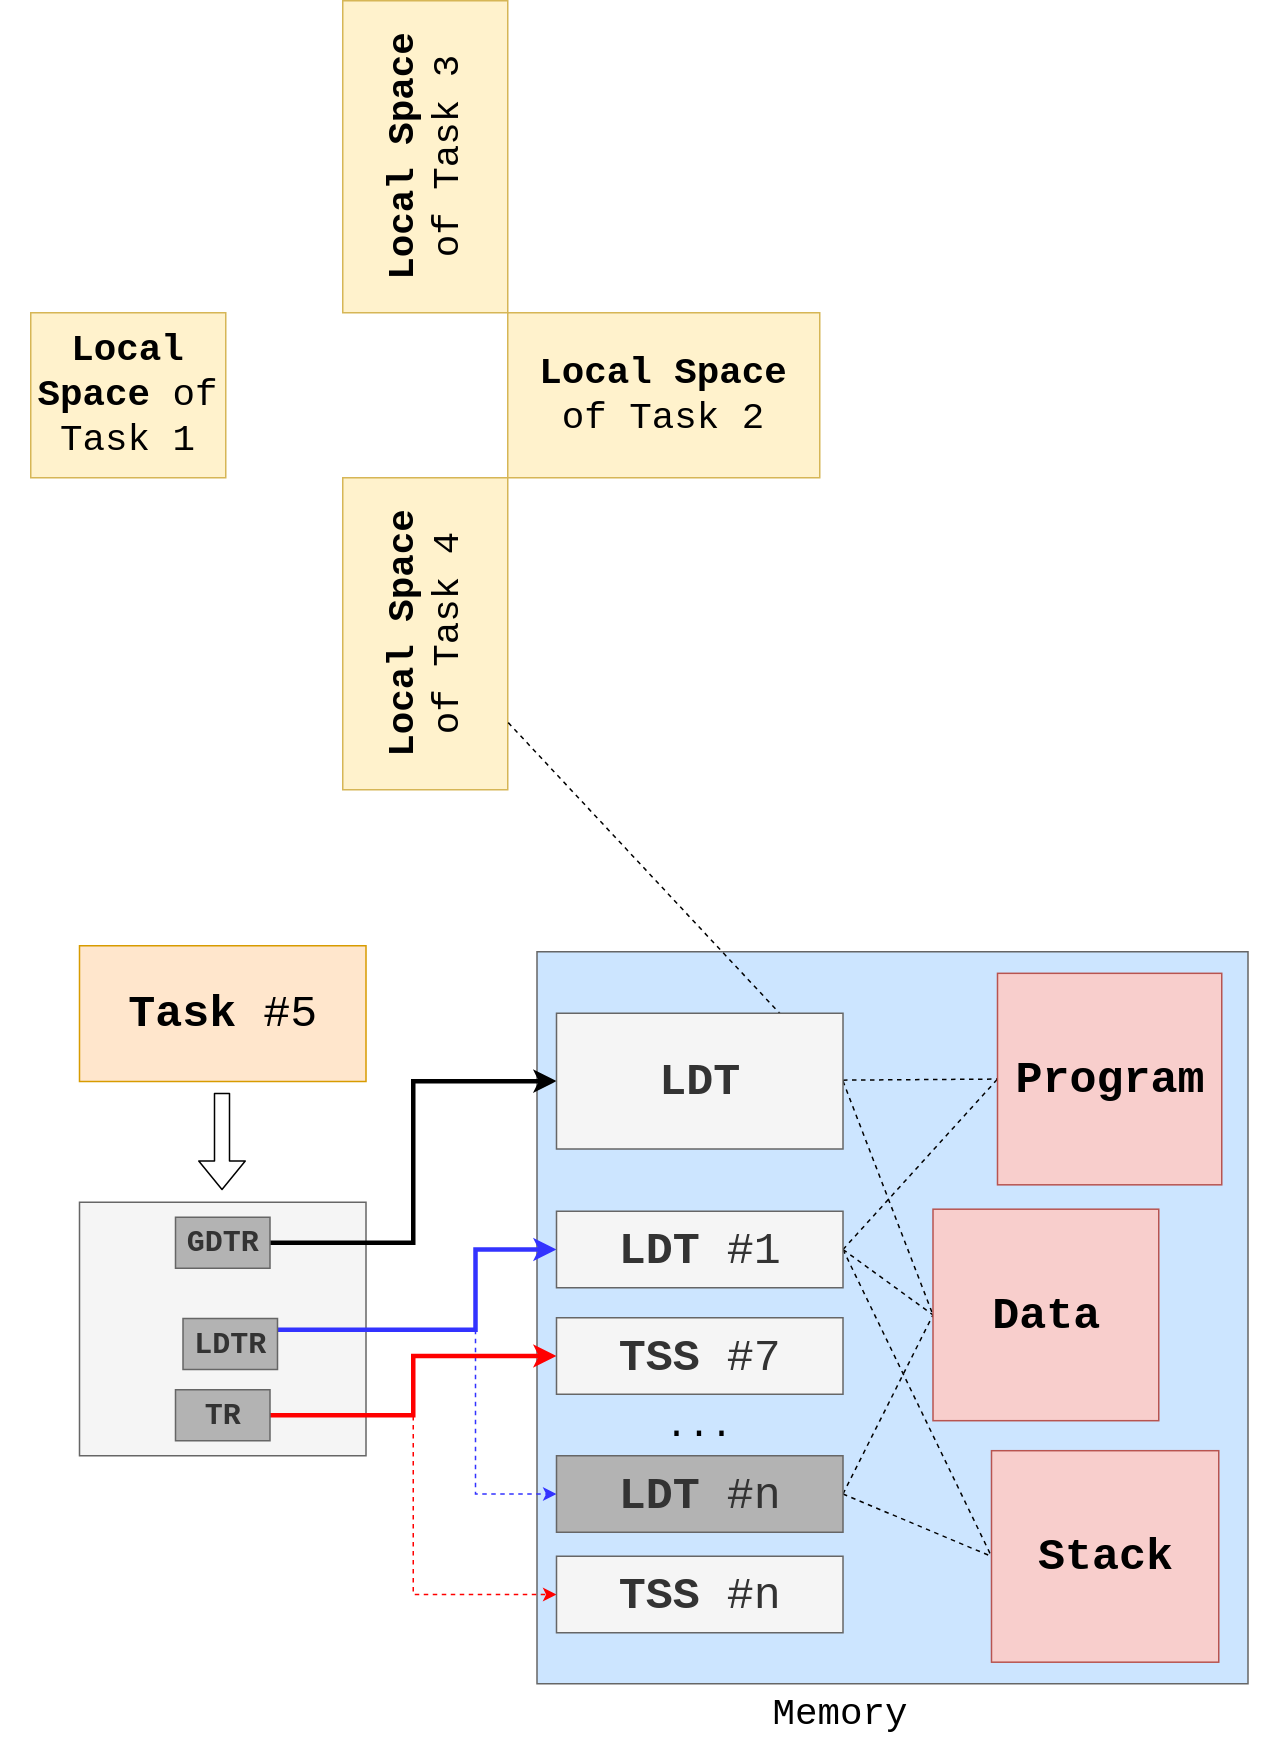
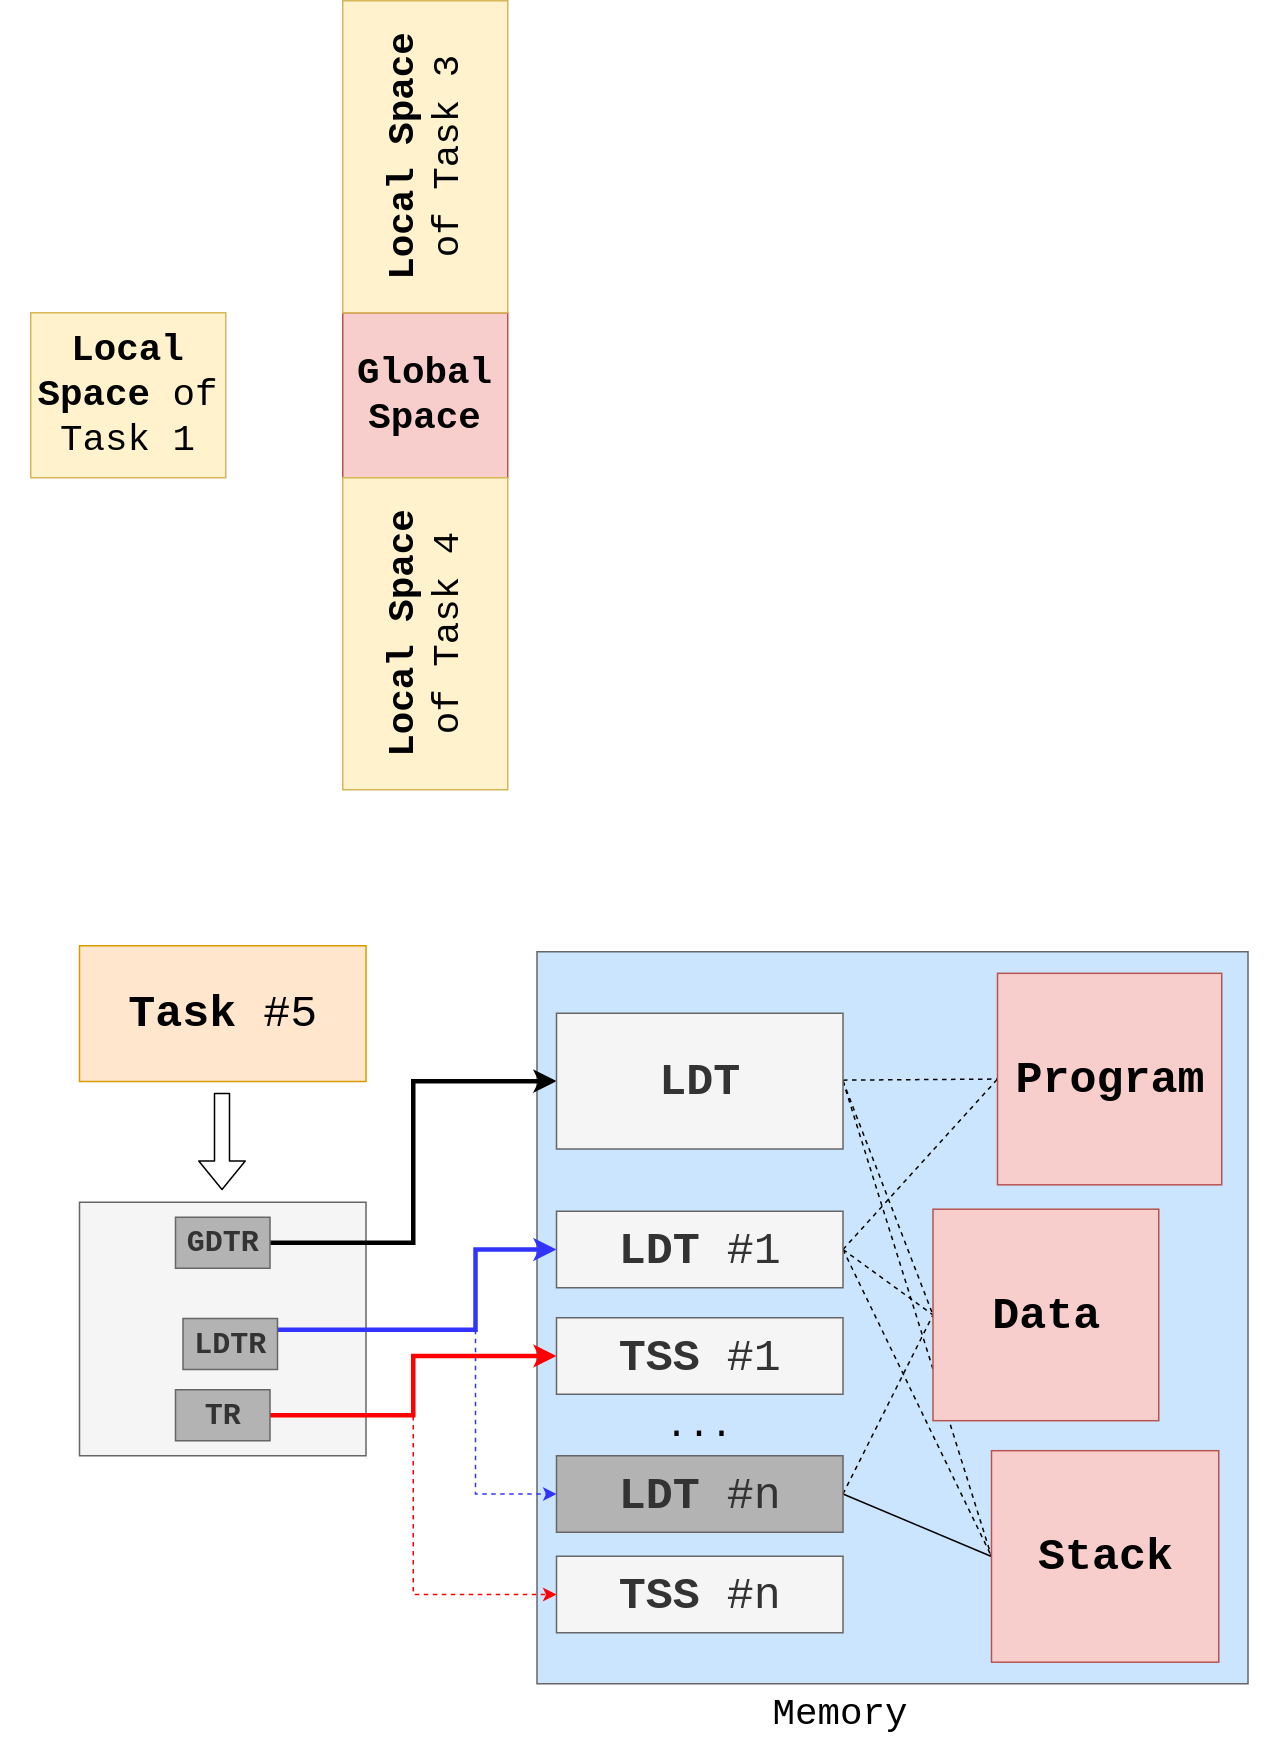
  <mxCell id="0" />
  <mxCell id="1" parent="0" />
  <mxCell id="2" value="" style="rounded=0;whiteSpace=wrap;html=1;strokeColor=#666666;fontColor=#333333;fillColor=#CCE5FF;" vertex="1" parent="1"><mxGeometry x="357.5" y="605" width="474" height="488" as="geometry" /></mxCell>
  <mxCell id="3" value="&lt;span style=&quot;font-family: &amp;#34;courier new&amp;#34; ; font-size: 25px&quot;&gt;&lt;b&gt;Local Space&lt;/b&gt; of Task 1&lt;/span&gt;" style="rounded=0;whiteSpace=wrap;html=1;fillColor=#fff2cc;strokeColor=#d6b656;" vertex="1" parent="1"><mxGeometry x="20" y="179" width="130" height="110" as="geometry" /></mxCell>
- <mxCell id="5" value="&lt;span style=&quot;font-family: &amp;#34;courier new&amp;#34; ; font-size: 25px&quot;&gt;&lt;b&gt;Local Space&lt;/b&gt; of Task 2&lt;/span&gt;" style="rounded=0;whiteSpace=wrap;html=1;fillColor=#fff2cc;strokeColor=#d6b656;" vertex="1" parent="1"><mxGeometry x="338" y="179" width="208" height="110" as="geometry" /></mxCell>
+ <mxCell id="4" value="&lt;font face=&quot;Courier New&quot; style=&quot;font-size: 25px&quot;&gt;&lt;b&gt;Global Space&lt;/b&gt;&lt;/font&gt;" style="rounded=0;whiteSpace=wrap;html=1;fillColor=#f8cecc;strokeColor=#b85450;" vertex="1" parent="1"><mxGeometry x="228" y="179" width="110" height="110" as="geometry" /></mxCell>
  <mxCell id="6" value="&lt;span style=&quot;font-family: &amp;#34;courier new&amp;#34; ; font-size: 25px&quot;&gt;&lt;b&gt;Local Space&lt;/b&gt; of Task 3&lt;/span&gt;" style="rounded=0;whiteSpace=wrap;html=1;rotation=-90;fillColor=#fff2cc;strokeColor=#d6b656;" vertex="1" parent="1"><mxGeometry x="179" y="20" width="208" height="110" as="geometry" /></mxCell>
  <mxCell id="7" value="&lt;span style=&quot;font-family: &amp;#34;courier new&amp;#34; ; font-size: 25px&quot;&gt;&lt;b&gt;Local Space&lt;/b&gt; of Task 4&lt;/span&gt;" style="rounded=0;whiteSpace=wrap;html=1;rotation=-90;fillColor=#fff2cc;strokeColor=#d6b656;" vertex="1" parent="1"><mxGeometry x="179" y="338" width="208" height="110" as="geometry" /></mxCell>
  <mxCell id="8" value="" style="rounded=0;whiteSpace=wrap;html=1;fillColor=#f5f5f5;strokeColor=#666666;fontColor=#333333;" vertex="1" parent="1"><mxGeometry x="52.5" y="772" width="191" height="169" as="geometry" /></mxCell>
  <mxCell id="9" style="edgeStyle=orthogonalEdgeStyle;rounded=0;orthogonalLoop=1;jettySize=auto;html=1;entryX=0;entryY=0.5;entryDx=0;entryDy=0;strokeWidth=3;" edge="1" parent="1" source="10" target="20"><mxGeometry relative="1" as="geometry" /></mxCell>
  <mxCell id="10" value="&lt;font face=&quot;Courier New&quot; style=&quot;font-size: 20px&quot;&gt;&lt;b&gt;GDTR&lt;/b&gt;&lt;/font&gt;" style="rounded=0;whiteSpace=wrap;html=1;strokeColor=#666666;fontColor=#333333;fillColor=#B3B3B3;" vertex="1" parent="1"><mxGeometry x="116.5" y="782" width="63" height="34" as="geometry" /></mxCell>
  <mxCell id="11" style="edgeStyle=orthogonalEdgeStyle;rounded=0;orthogonalLoop=1;jettySize=auto;html=1;entryX=0;entryY=0.5;entryDx=0;entryDy=0;strokeColor=#3333FF;strokeWidth=3;" edge="1" parent="1" source="13" target="24"><mxGeometry relative="1" as="geometry"><Array as="points"><mxPoint x="316.5" y="857" /><mxPoint x="316.5" y="804" /></Array></mxGeometry></mxCell>
  <mxCell id="12" style="edgeStyle=orthogonalEdgeStyle;rounded=0;orthogonalLoop=1;jettySize=auto;html=1;entryX=0;entryY=0.5;entryDx=0;entryDy=0;strokeColor=#3333FF;dashed=1;" edge="1" parent="1" source="13" target="28"><mxGeometry relative="1" as="geometry"><Array as="points"><mxPoint x="316.5" y="857" /><mxPoint x="316.5" y="967" /></Array></mxGeometry></mxCell>
  <mxCell id="13" value="&lt;font face=&quot;Courier New&quot;&gt;&lt;span style=&quot;font-size: 20px&quot;&gt;&lt;b&gt;LDTR&lt;/b&gt;&lt;/span&gt;&lt;/font&gt;" style="rounded=0;whiteSpace=wrap;html=1;strokeColor=#666666;fontColor=#333333;fillColor=#B3B3B3;" vertex="1" parent="1"><mxGeometry x="121.5" y="849.5" width="63" height="34" as="geometry" /></mxCell>
  <mxCell id="14" style="edgeStyle=orthogonalEdgeStyle;rounded=0;orthogonalLoop=1;jettySize=auto;html=1;entryX=0;entryY=0.5;entryDx=0;entryDy=0;strokeColor=#FF0000;strokeWidth=3;" edge="1" parent="1" source="16" target="25"><mxGeometry relative="1" as="geometry" /></mxCell>
  <mxCell id="15" style="edgeStyle=orthogonalEdgeStyle;rounded=0;orthogonalLoop=1;jettySize=auto;html=1;entryX=0;entryY=0.5;entryDx=0;entryDy=0;strokeColor=#FF0000;dashed=1;" edge="1" parent="1" source="16" target="29"><mxGeometry relative="1" as="geometry" /></mxCell>
  <mxCell id="16" value="&lt;font face=&quot;Courier New&quot;&gt;&lt;span style=&quot;font-size: 20px&quot;&gt;&lt;b&gt;TR&lt;/b&gt;&lt;/span&gt;&lt;/font&gt;" style="rounded=0;whiteSpace=wrap;html=1;strokeColor=#666666;fontColor=#333333;fillColor=#B3B3B3;" vertex="1" parent="1"><mxGeometry x="116.5" y="897" width="63" height="34" as="geometry" /></mxCell>
  <mxCell id="17" style="rounded=0;orthogonalLoop=1;jettySize=auto;html=1;entryX=0;entryY=0.5;entryDx=0;entryDy=0;dashed=1;endArrow=none;endFill=0;" edge="1" parent="1" source="20" target="30"><mxGeometry relative="1" as="geometry" /></mxCell>
  <mxCell id="18" style="edgeStyle=none;rounded=0;orthogonalLoop=1;jettySize=auto;html=1;entryX=0;entryY=0.5;entryDx=0;entryDy=0;strokeColor=#000000;exitX=1;exitY=0.5;exitDx=0;exitDy=0;dashed=1;endArrow=none;endFill=0;" edge="1" parent="1" source="20" target="31"><mxGeometry relative="1" as="geometry" /></mxCell>
- <mxCell id="19" style="edgeStyle=none;rounded=0;orthogonalLoop=1;jettySize=auto;html=1;strokeColor=#000000;exitX=1;exitY=0.5;exitDx=0;exitDy=0;dashed=1;endArrow=none;endFill=0;" edge="1" parent="1" source="20" target="7"><mxGeometry relative="1" as="geometry" /></mxCell>
+ <mxCell id="19" style="edgeStyle=none;rounded=0;orthogonalLoop=1;jettySize=auto;html=1;entryX=0;entryY=0.5;entryDx=0;entryDy=0;strokeColor=#000000;exitX=1;exitY=0.5;exitDx=0;exitDy=0;dashed=1;endArrow=none;endFill=0;" edge="1" parent="1" source="20" target="32"><mxGeometry relative="1" as="geometry" /></mxCell>
  <mxCell id="20" value="&lt;font face=&quot;Courier New&quot; size=&quot;1&quot;&gt;&lt;b style=&quot;font-size: 30px&quot;&gt;LDT&lt;/b&gt;&lt;/font&gt;" style="rounded=0;whiteSpace=wrap;html=1;fillColor=#f5f5f5;strokeColor=#666666;fontColor=#333333;" vertex="1" parent="1"><mxGeometry x="370.5" y="646" width="191" height="90.5" as="geometry" /></mxCell>
  <mxCell id="21" style="edgeStyle=none;rounded=0;orthogonalLoop=1;jettySize=auto;html=1;entryX=0;entryY=0.5;entryDx=0;entryDy=0;strokeColor=#000000;exitX=1;exitY=0.5;exitDx=0;exitDy=0;dashed=1;endArrow=none;endFill=0;" edge="1" parent="1" source="24" target="31"><mxGeometry relative="1" as="geometry" /></mxCell>
  <mxCell id="22" style="edgeStyle=none;rounded=0;orthogonalLoop=1;jettySize=auto;html=1;entryX=0;entryY=0.5;entryDx=0;entryDy=0;strokeColor=#000000;exitX=1;exitY=0.5;exitDx=0;exitDy=0;dashed=1;endArrow=none;endFill=0;" edge="1" parent="1" source="24" target="30"><mxGeometry relative="1" as="geometry" /></mxCell>
  <mxCell id="23" style="edgeStyle=none;rounded=0;orthogonalLoop=1;jettySize=auto;html=1;entryX=0;entryY=0.5;entryDx=0;entryDy=0;strokeColor=#000000;exitX=1;exitY=0.5;exitDx=0;exitDy=0;dashed=1;endArrow=none;endFill=0;" edge="1" parent="1" source="24" target="32"><mxGeometry relative="1" as="geometry" /></mxCell>
  <mxCell id="24" value="&lt;font face=&quot;Courier New&quot; size=&quot;1&quot;&gt;&lt;span style=&quot;font-size: 30px&quot;&gt;&lt;b&gt;LDT&lt;/b&gt; #1&lt;/span&gt;&lt;/font&gt;" style="rounded=0;whiteSpace=wrap;html=1;fillColor=#f5f5f5;strokeColor=#666666;fontColor=#333333;" vertex="1" parent="1"><mxGeometry x="370.5" y="778" width="191" height="51" as="geometry" /></mxCell>
- <mxCell id="25" value="&lt;font face=&quot;Courier New&quot; size=&quot;1&quot;&gt;&lt;span style=&quot;font-size: 30px&quot;&gt;&lt;b&gt;TSS&lt;/b&gt; #7&lt;/span&gt;&lt;/font&gt;" style="rounded=0;whiteSpace=wrap;html=1;fillColor=#f5f5f5;strokeColor=#666666;fontColor=#333333;" vertex="1" parent="1"><mxGeometry x="370.5" y="849" width="191" height="51" as="geometry" /></mxCell>
+ <mxCell id="25" value="&lt;font face=&quot;Courier New&quot; size=&quot;1&quot;&gt;&lt;span style=&quot;font-size: 30px&quot;&gt;&lt;b&gt;TSS&lt;/b&gt; #1&lt;/span&gt;&lt;/font&gt;" style="rounded=0;whiteSpace=wrap;html=1;fillColor=#f5f5f5;strokeColor=#666666;fontColor=#333333;" vertex="1" parent="1"><mxGeometry x="370.5" y="849" width="191" height="51" as="geometry" /></mxCell>
  <mxCell id="26" style="edgeStyle=none;rounded=0;orthogonalLoop=1;jettySize=auto;html=1;entryX=0;entryY=0.5;entryDx=0;entryDy=0;strokeColor=#000000;exitX=1;exitY=0.5;exitDx=0;exitDy=0;dashed=1;endArrow=none;endFill=0;" edge="1" parent="1" source="28" target="31"><mxGeometry relative="1" as="geometry" /></mxCell>
- <mxCell id="27" style="edgeStyle=none;rounded=0;orthogonalLoop=1;jettySize=auto;html=1;entryX=0;entryY=0.5;entryDx=0;entryDy=0;strokeColor=#000000;exitX=1;exitY=0.5;exitDx=0;exitDy=0;dashed=1;endArrow=none;endFill=0;" edge="1" parent="1" source="28" target="32"><mxGeometry relative="1" as="geometry" /></mxCell>
+ <mxCell id="27" style="edgeStyle=none;rounded=0;orthogonalLoop=1;jettySize=auto;html=1;entryX=0;entryY=0.5;entryDx=0;entryDy=0;strokeColor=#000000;exitX=1;exitY=0.5;exitDx=0;exitDy=0;dashed=0;endArrow=none;endFill=0;" edge="1" parent="1" source="28" target="32"><mxGeometry relative="1" as="geometry" /></mxCell>
  <mxCell id="28" value="&lt;font face=&quot;Courier New&quot; size=&quot;1&quot;&gt;&lt;span style=&quot;font-size: 30px&quot;&gt;&lt;b&gt;LDT&lt;/b&gt; #n&lt;/span&gt;&lt;/font&gt;" style="rounded=0;whiteSpace=wrap;html=1;fillColor=#b3b3b3;strokeColor=#666666;fontColor=#333333;" vertex="1" parent="1"><mxGeometry x="370.5" y="941" width="191" height="51" as="geometry" /></mxCell>
  <mxCell id="29" value="&lt;font face=&quot;Courier New&quot; size=&quot;1&quot;&gt;&lt;span style=&quot;font-size: 30px&quot;&gt;&lt;b&gt;TSS&lt;/b&gt; #n&lt;/span&gt;&lt;/font&gt;" style="rounded=0;whiteSpace=wrap;html=1;fillColor=#f5f5f5;strokeColor=#666666;fontColor=#333333;" vertex="1" parent="1"><mxGeometry x="370.5" y="1008" width="191" height="51" as="geometry" /></mxCell>
  <mxCell id="30" value="&lt;font face=&quot;Courier New&quot;&gt;&lt;span style=&quot;font-size: 30px&quot;&gt;&lt;b&gt;Program&lt;/b&gt;&lt;/span&gt;&lt;/font&gt;" style="rounded=0;whiteSpace=wrap;html=1;fillColor=#f8cecc;strokeColor=#b85450;" vertex="1" parent="1"><mxGeometry x="664.5" y="619.38" width="149.5" height="141" as="geometry" /></mxCell>
  <mxCell id="31" value="&lt;font face=&quot;Courier New&quot;&gt;&lt;span style=&quot;font-size: 30px&quot;&gt;&lt;b&gt;Data&lt;/b&gt;&lt;/span&gt;&lt;/font&gt;" style="rounded=0;whiteSpace=wrap;html=1;fillColor=#f8cecc;strokeColor=#b85450;" vertex="1" parent="1"><mxGeometry x="621.5" y="776.63" width="150.5" height="141" as="geometry" /></mxCell>
  <mxCell id="32" value="&lt;font face=&quot;Courier New&quot;&gt;&lt;span style=&quot;font-size: 30px&quot;&gt;&lt;b&gt;Stack&lt;/b&gt;&lt;/span&gt;&lt;/font&gt;" style="rounded=0;whiteSpace=wrap;html=1;fillColor=#f8cecc;strokeColor=#b85450;" vertex="1" parent="1"><mxGeometry x="660.5" y="937.63" width="151.5" height="141" as="geometry" /></mxCell>
  <mxCell id="33" value="&lt;font face=&quot;Courier New&quot; style=&quot;font-size: 25px&quot;&gt;...&lt;/font&gt;" style="text;html=1;strokeColor=none;fillColor=none;align=center;verticalAlign=middle;whiteSpace=wrap;rounded=0;" vertex="1" parent="1"><mxGeometry x="446" y="911" width="40" height="20" as="geometry" /></mxCell>
  <mxCell id="34" value="&lt;font face=&quot;Courier New&quot; style=&quot;font-size: 25px&quot;&gt;Memory&lt;/font&gt;" style="text;html=1;strokeColor=none;fillColor=none;align=center;verticalAlign=middle;whiteSpace=wrap;rounded=0;" vertex="1" parent="1"><mxGeometry x="539.5" y="1103" width="40" height="20" as="geometry" /></mxCell>
  <mxCell id="35" value="&lt;font face=&quot;Courier New&quot; size=&quot;1&quot;&gt;&lt;b style=&quot;font-size: 30px&quot;&gt;Task &lt;/b&gt;&lt;span style=&quot;font-size: 30px&quot;&gt;#5&lt;/span&gt;&lt;/font&gt;" style="rounded=0;whiteSpace=wrap;html=1;fillColor=#ffe6cc;strokeColor=#d79b00;" vertex="1" parent="1"><mxGeometry x="52.5" y="601" width="191" height="90.5" as="geometry" /></mxCell>
  <mxCell id="36" value="" style="shape=flexArrow;endArrow=classic;html=1;strokeColor=#000000;" edge="1" parent="1"><mxGeometry width="50" height="50" relative="1" as="geometry"><mxPoint x="147.5" y="699" as="sourcePoint" /><mxPoint x="147.5" y="764" as="targetPoint" /></mxGeometry></mxCell>
